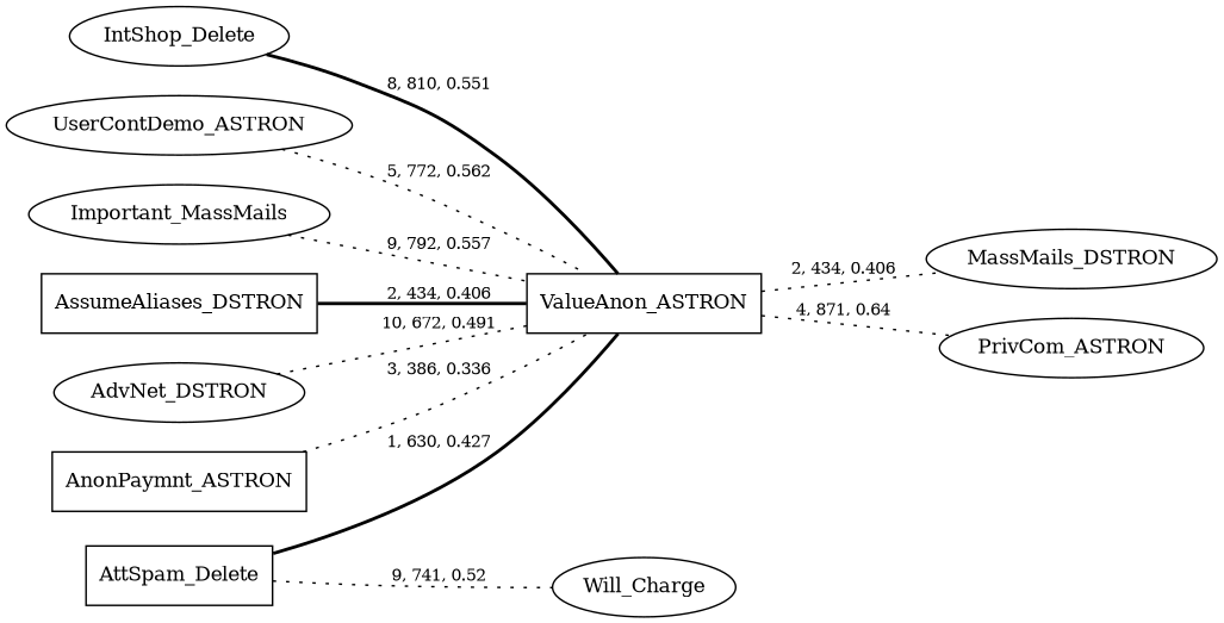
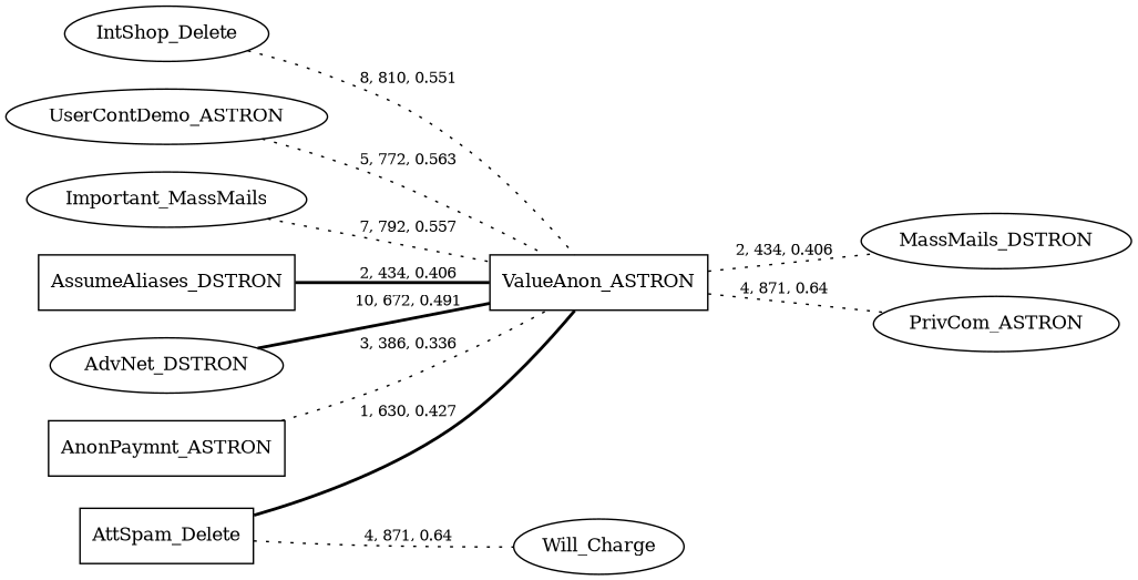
  graph {
    rankdir=LR
    node [fontsize=12]
    edge [fontsize=10 style=dotted]
    n1 [label=MassMails_DSTRON]
    n2 [label=IntShop_Delete]
    n3 [label=ValueAnon_ASTRON shape=box]
    n4 [label=PrivCom_ASTRON]
    n5 [label=UserContDemo_ASTRON]
    n6 [label=Important_MassMails]
    n7 [label=AssumeAliases_DSTRON shape=box]
    n8 [label=AdvNet_DSTRON]
    n9 [label=AnonPaymnt_ASTRON shape=box]
    n10 [label=Will_Charge]
    n11 [label=AttSpam_Delete shape=box]
-   n2 -- n3 [label="8, 810, 0.551" style=bold]
+   n2 -- n3 [label="8, 810, 0.551"]
    n3 -- n1 [label="2, 434, 0.406"]
    n3 -- n4 [label="4, 871, 0.64"]
-   n5 -- n3 [label="5, 772, 0.562"]
-   n6 -- n3 [label="9, 792, 0.557"]
+   n5 -- n3 [label="5, 772, 0.563"]
+   n6 -- n3 [label="7, 792, 0.557"]
    n7 -- n3 [label="2, 434, 0.406" style=bold]
-   n8 -- n3 [label="10, 672, 0.491"]
+   n8 -- n3 [label="10, 672, 0.491" style=bold]
    n9 -- n3 [label="3, 386, 0.336"]
    n11 -- n3 [label="1, 630, 0.427" style=bold]
-   n11 -- n10 [label="9, 741, 0.52"]
+   n11 -- n10 [label="4, 871, 0.64"]
  }
